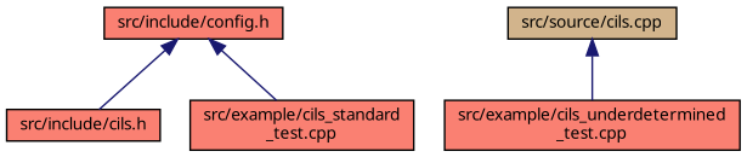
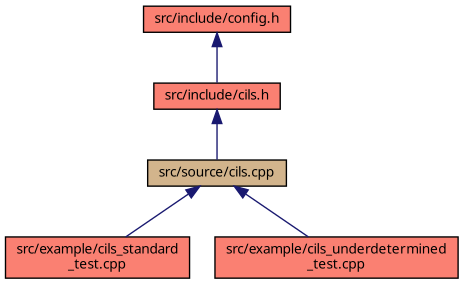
  digraph {
    fontname="Noto Sans"
    node [color=black fillcolor=salmon fontname="Noto Sans" fontsize=10 shape=record style=filled]
    edge [color=midnightblue dir=back fontname="Noto Sans" fontsize=10 labelfontname=Helvetica labelfontsize=10 style=solid]
    n1 [fontcolor=black height=0.2 label="src/include/config.h" width=0.4]
    n2 [height=0.2 label="src/include/cils.h" width=0.4]
    n3 [fillcolor=tan height=0.2 label="src/source/cils.cpp" width=0.4]
    n4 [height=0.2 label="src/example/cils_standard\l_test.cpp" width=0.4]
    n5 [height=0.2 label="src/example/cils_underdetermined\l_test.cpp" width=0.4]
    n1 -> n2
-   n1 -> n4
+   n2 -> n3
+   n3 -> n4
    n3 -> n5
  }
